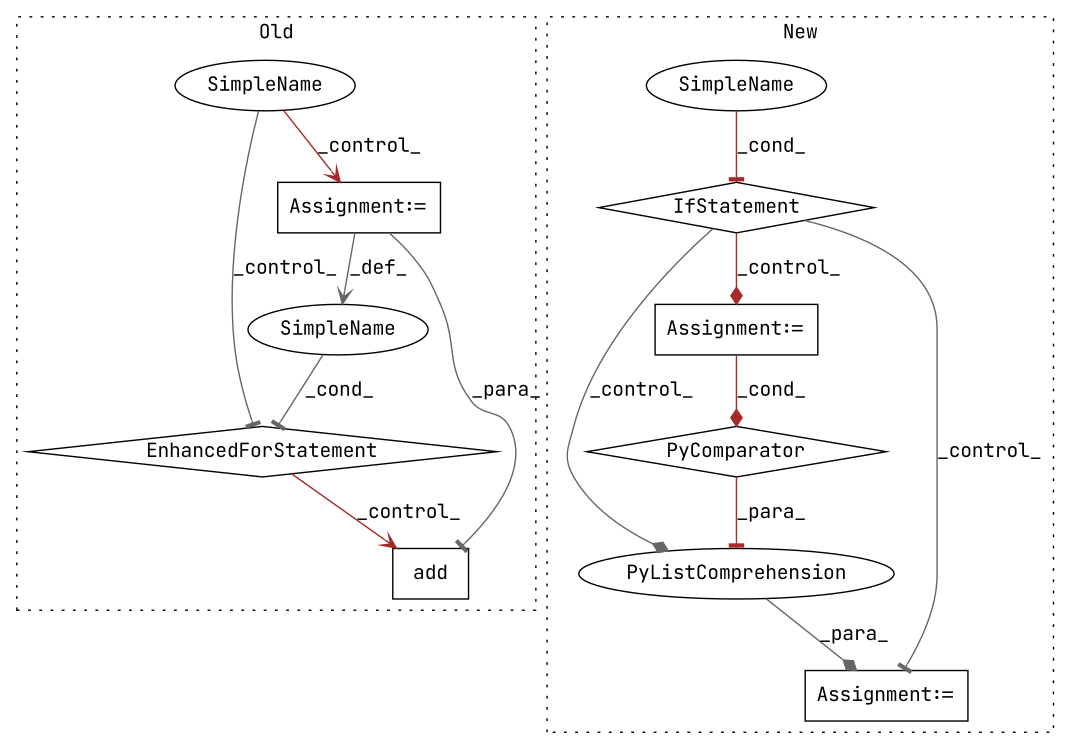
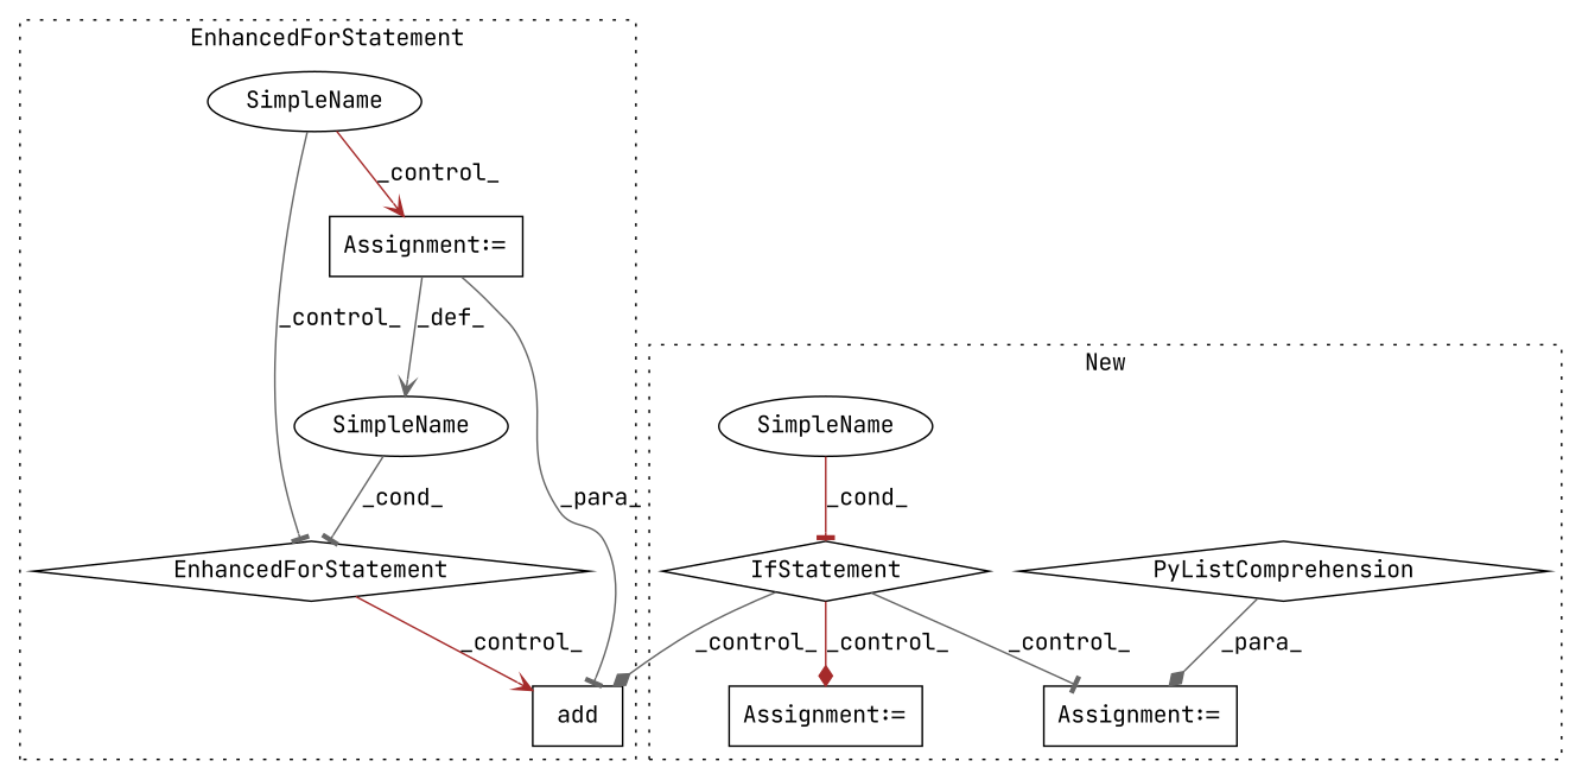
  digraph {
    fontname="JetBrains Mono"
    node [a=42 fontname="JetBrains Mono" shape=box]
    edge [arrowhead=tee color=gray40 fontname="JetBrains Mono"]
    n1 [a=32 l="4,1" label=add s="8826,8847"]
    n2 [a=70 l="69,2" label=EnhancedForStatement s="8711,8797" shape=diamond]
    n3 [l=9 label=SimpleName s=8784 shape=ellipse]
    n4 [a=7 l="69,2" label="Assignment:=" s="8711,8797"]
    n5 [label=SimpleName shape=ellipse]
-   n6 [a=109 l=156 label=PyListComprehension s=10097 shape=ellipse]
-   n7 [a=113 l=25 label=PyComparator s=10220 shape=diamond]
+   n6 [a=109 l=156 label=PyListComprehension s=10097 shape=diamond]
    n8 [a=7 l=25 label="Assignment:=" s=10220]
    n9 [a=7 l=22 label="Assignment:=" s=10075]
    n10 [a=25 l="4,2" label=IfStatement s="9319,9391" shape=diamond]
    n11 [label=SimpleName shape=ellipse]
    subgraph cluster_1 {
-     label=Old
+     label=EnhancedForStatement
      style=dotted
      n1
      n2
      n3
      n4
      n5
    }
    subgraph cluster_2 {
      label=New
      style=dotted
      n6
-     n7
      n8
      n9
      n10
      n11
    }
    n2 -> n1 [arrowhead=vee color=brown label=_control_]
    n3 -> n2 [label=_cond_]
    n4 -> n1 [label=_para_]
    n4 -> n3 [arrowhead=vee label=_def_]
    n5 -> n2 [label=_control_]
    n5 -> n4 [arrowhead=vee color=brown label=_control_]
    n6 -> n9 [arrowhead=diamond label=_para_]
-   n7 -> n6 [color=brown label=_para_]
-   n8 -> n7 [arrowhead=diamond color=brown label=_cond_]
-   n10 -> n6 [arrowhead=diamond label=_control_]
+   n10 -> n1 [arrowhead=diamond label=_control_]
    n10 -> n8 [arrowhead=diamond color=brown label=_control_]
    n10 -> n9 [label=_control_]
    n11 -> n10 [color=brown label=_cond_]
  }
